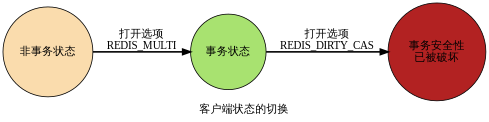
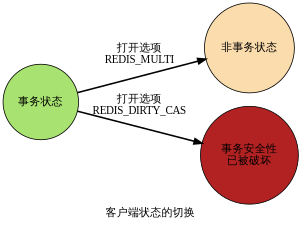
  digraph {
    label="客户端状态的切换"
    rankdir=LR
    fontname="Liberation Serif"
    node [shape=circle style=filled fontname="Liberation Serif"]
    edge [style=bold fontname="Liberation Serif"]
    n1 [fillcolor="#FADCAD" label="非事务状态"]
    n2 [fillcolor="#A8E270" label="事务状态"]
    n3 [fillcolor="#B22222" label="事务安全性\n已被破坏"]
-   n1 -> n2 [label="打开选项\nREDIS_MULTI"]
+   n2 -> n1 [label="打开选项\nREDIS_MULTI"]
    n2 -> n3 [label="打开选项\nREDIS_DIRTY_CAS"]
  }
